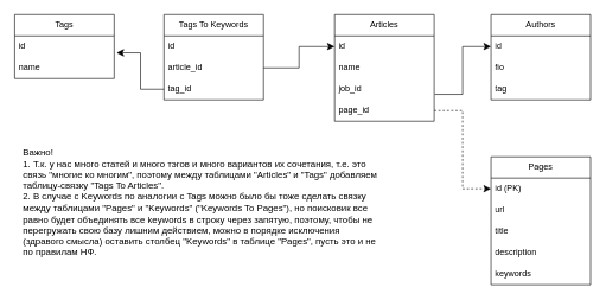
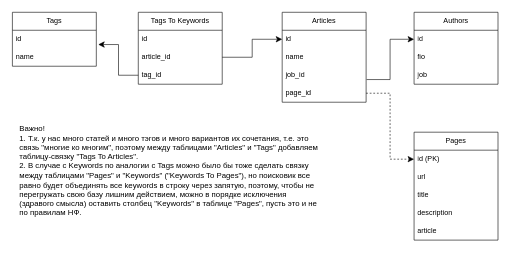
  <mxCell id="0" />
  <mxCell id="1" parent="0" />
  <mxCell id="2" value="Articles" style="swimlane;fontStyle=0;childLayout=stackLayout;horizontal=1;startSize=30;horizontalStack=0;resizeParent=1;resizeParentMax=0;resizeLast=0;collapsible=1;marginBottom=0;whiteSpace=wrap;html=1;" vertex="1" parent="1"><mxGeometry x="470" y="20" width="140" height="150" as="geometry" /></mxCell>
  <mxCell id="3" value="id" style="text;strokeColor=none;fillColor=none;align=left;verticalAlign=middle;spacingLeft=4;spacingRight=4;overflow=hidden;points=[[0,0.5],[1,0.5]];portConstraint=eastwest;rotatable=0;whiteSpace=wrap;html=1;" vertex="1" parent="2"><mxGeometry y="30" width="140" height="30" as="geometry" /></mxCell>
  <mxCell id="4" value="name" style="text;strokeColor=none;fillColor=none;align=left;verticalAlign=middle;spacingLeft=4;spacingRight=4;overflow=hidden;points=[[0,0.5],[1,0.5]];portConstraint=eastwest;rotatable=0;whiteSpace=wrap;html=1;" vertex="1" parent="2"><mxGeometry y="60" width="140" height="30" as="geometry" /></mxCell>
  <mxCell id="5" value="job_id" style="text;strokeColor=none;fillColor=none;align=left;verticalAlign=middle;spacingLeft=4;spacingRight=4;overflow=hidden;points=[[0,0.5],[1,0.5]];portConstraint=eastwest;rotatable=0;whiteSpace=wrap;html=1;" vertex="1" parent="2"><mxGeometry y="90" width="140" height="30" as="geometry" /></mxCell>
  <mxCell id="6" value="page_id" style="text;strokeColor=none;fillColor=none;align=left;verticalAlign=middle;spacingLeft=4;spacingRight=4;overflow=hidden;points=[[0,0.5],[1,0.5]];portConstraint=eastwest;rotatable=0;whiteSpace=wrap;html=1;" vertex="1" parent="2"><mxGeometry y="120" width="140" height="30" as="geometry" /></mxCell>
  <mxCell id="7" value="Authors" style="swimlane;fontStyle=0;childLayout=stackLayout;horizontal=1;startSize=30;horizontalStack=0;resizeParent=1;resizeParentMax=0;resizeLast=0;collapsible=1;marginBottom=0;whiteSpace=wrap;html=1;" vertex="1" parent="1"><mxGeometry x="690" y="20" width="140" height="120" as="geometry" /></mxCell>
  <mxCell id="8" value="id" style="text;strokeColor=none;fillColor=none;align=left;verticalAlign=middle;spacingLeft=4;spacingRight=4;overflow=hidden;points=[[0,0.5],[1,0.5]];portConstraint=eastwest;rotatable=0;whiteSpace=wrap;html=1;" vertex="1" parent="7"><mxGeometry y="30" width="140" height="30" as="geometry" /></mxCell>
  <mxCell id="9" value="fio" style="text;strokeColor=none;fillColor=none;align=left;verticalAlign=middle;spacingLeft=4;spacingRight=4;overflow=hidden;points=[[0,0.5],[1,0.5]];portConstraint=eastwest;rotatable=0;whiteSpace=wrap;html=1;" vertex="1" parent="7"><mxGeometry y="60" width="140" height="30" as="geometry" /></mxCell>
- <mxCell id="10" value="tag" style="text;strokeColor=none;fillColor=none;align=left;verticalAlign=middle;spacingLeft=4;spacingRight=4;overflow=hidden;points=[[0,0.5],[1,0.5]];portConstraint=eastwest;rotatable=0;whiteSpace=wrap;html=1;" vertex="1" parent="7"><mxGeometry y="90" width="140" height="30" as="geometry" /></mxCell>
+ <mxCell id="10" value="job" style="text;strokeColor=none;fillColor=none;align=left;verticalAlign=middle;spacingLeft=4;spacingRight=4;overflow=hidden;points=[[0,0.5],[1,0.5]];portConstraint=eastwest;rotatable=0;whiteSpace=wrap;html=1;" vertex="1" parent="7"><mxGeometry y="90" width="140" height="30" as="geometry" /></mxCell>
  <mxCell id="11" value="" style="edgeStyle=elbowEdgeStyle;elbow=horizontal;endArrow=classic;html=1;curved=0;rounded=0;endSize=8;startSize=8;fontSize=12;exitX=1.006;exitY=0.74;exitDx=0;exitDy=0;exitPerimeter=0;entryX=0;entryY=0.5;entryDx=0;entryDy=0;" edge="1" parent="1" source="5" target="8"><mxGeometry width="50" height="50" relative="1" as="geometry"><mxPoint x="620" y="130" as="sourcePoint" /><mxPoint x="680" y="70" as="targetPoint" /></mxGeometry></mxCell>
  <mxCell id="12" value="Pages" style="swimlane;fontStyle=0;childLayout=stackLayout;horizontal=1;startSize=30;horizontalStack=0;resizeParent=1;resizeParentMax=0;resizeLast=0;collapsible=1;marginBottom=0;whiteSpace=wrap;html=1;" vertex="1" parent="1"><mxGeometry x="690" y="220" width="140" height="180" as="geometry" /></mxCell>
  <mxCell id="13" value="id (PK)" style="text;strokeColor=none;fillColor=none;align=left;verticalAlign=middle;spacingLeft=4;spacingRight=4;overflow=hidden;points=[[0,0.5],[1,0.5]];portConstraint=eastwest;rotatable=0;whiteSpace=wrap;html=1;" vertex="1" parent="12"><mxGeometry y="30" width="140" height="30" as="geometry" /></mxCell>
  <mxCell id="14" value="url" style="text;strokeColor=none;fillColor=none;align=left;verticalAlign=middle;spacingLeft=4;spacingRight=4;overflow=hidden;points=[[0,0.5],[1,0.5]];portConstraint=eastwest;rotatable=0;whiteSpace=wrap;html=1;" vertex="1" parent="12"><mxGeometry y="60" width="140" height="30" as="geometry" /></mxCell>
  <mxCell id="15" value="title" style="text;strokeColor=none;fillColor=none;align=left;verticalAlign=middle;spacingLeft=4;spacingRight=4;overflow=hidden;points=[[0,0.5],[1,0.5]];portConstraint=eastwest;rotatable=0;whiteSpace=wrap;html=1;" vertex="1" parent="12"><mxGeometry y="90" width="140" height="30" as="geometry" /></mxCell>
  <mxCell id="16" value="description" style="text;strokeColor=none;fillColor=none;align=left;verticalAlign=middle;spacingLeft=4;spacingRight=4;overflow=hidden;points=[[0,0.5],[1,0.5]];portConstraint=eastwest;rotatable=0;whiteSpace=wrap;html=1;" vertex="1" parent="12"><mxGeometry y="120" width="140" height="30" as="geometry" /></mxCell>
- <mxCell id="17" value="keywords" style="text;strokeColor=none;fillColor=none;align=left;verticalAlign=middle;spacingLeft=4;spacingRight=4;overflow=hidden;points=[[0,0.5],[1,0.5]];portConstraint=eastwest;rotatable=0;whiteSpace=wrap;html=1;" vertex="1" parent="12"><mxGeometry y="150" width="140" height="30" as="geometry" /></mxCell>
+ <mxCell id="17" value="article" style="text;strokeColor=none;fillColor=none;align=left;verticalAlign=middle;spacingLeft=4;spacingRight=4;overflow=hidden;points=[[0,0.5],[1,0.5]];portConstraint=eastwest;rotatable=0;whiteSpace=wrap;html=1;" vertex="1" parent="12"><mxGeometry y="150" width="140" height="30" as="geometry" /></mxCell>
  <mxCell id="18" value="" style="edgeStyle=elbowEdgeStyle;elbow=horizontal;endArrow=classic;html=1;curved=0;rounded=0;endSize=8;startSize=8;fontSize=12;exitX=1;exitY=0.5;exitDx=0;exitDy=0;entryX=0;entryY=0.5;entryDx=0;entryDy=0;dashed=1;" edge="1" parent="1" source="6" target="13"><mxGeometry width="50" height="50" relative="1" as="geometry"><mxPoint x="611" y="187" as="sourcePoint" /><mxPoint x="690" y="120" as="targetPoint" /></mxGeometry></mxCell>
  <mxCell id="19" value="Tags" style="swimlane;fontStyle=0;childLayout=stackLayout;horizontal=1;startSize=30;horizontalStack=0;resizeParent=1;resizeParentMax=0;resizeLast=0;collapsible=1;marginBottom=0;whiteSpace=wrap;html=1;" vertex="1" parent="1"><mxGeometry x="20" y="20" width="140" height="90" as="geometry" /></mxCell>
  <mxCell id="20" value="id" style="text;strokeColor=none;fillColor=none;align=left;verticalAlign=middle;spacingLeft=4;spacingRight=4;overflow=hidden;points=[[0,0.5],[1,0.5]];portConstraint=eastwest;rotatable=0;whiteSpace=wrap;html=1;" vertex="1" parent="19"><mxGeometry y="30" width="140" height="30" as="geometry" /></mxCell>
  <mxCell id="21" value="name" style="text;strokeColor=none;fillColor=none;align=left;verticalAlign=middle;spacingLeft=4;spacingRight=4;overflow=hidden;points=[[0,0.5],[1,0.5]];portConstraint=eastwest;rotatable=0;whiteSpace=wrap;html=1;" vertex="1" parent="19"><mxGeometry y="60" width="140" height="30" as="geometry" /></mxCell>
  <mxCell id="22" value="Tags To Keywords" style="swimlane;fontStyle=0;childLayout=stackLayout;horizontal=1;startSize=30;horizontalStack=0;resizeParent=1;resizeParentMax=0;resizeLast=0;collapsible=1;marginBottom=0;whiteSpace=wrap;html=1;" vertex="1" parent="1"><mxGeometry x="230" y="20" width="140" height="120" as="geometry" /></mxCell>
  <mxCell id="23" value="id" style="text;strokeColor=none;fillColor=none;align=left;verticalAlign=middle;spacingLeft=4;spacingRight=4;overflow=hidden;points=[[0,0.5],[1,0.5]];portConstraint=eastwest;rotatable=0;whiteSpace=wrap;html=1;" vertex="1" parent="22"><mxGeometry y="30" width="140" height="30" as="geometry" /></mxCell>
  <mxCell id="24" value="article_id" style="text;strokeColor=none;fillColor=none;align=left;verticalAlign=middle;spacingLeft=4;spacingRight=4;overflow=hidden;points=[[0,0.5],[1,0.5]];portConstraint=eastwest;rotatable=0;whiteSpace=wrap;html=1;" vertex="1" parent="22"><mxGeometry y="60" width="140" height="30" as="geometry" /></mxCell>
  <mxCell id="25" value="tag_id" style="text;strokeColor=none;fillColor=none;align=left;verticalAlign=middle;spacingLeft=4;spacingRight=4;overflow=hidden;points=[[0,0.5],[1,0.5]];portConstraint=eastwest;rotatable=0;whiteSpace=wrap;html=1;" vertex="1" parent="22"><mxGeometry y="90" width="140" height="30" as="geometry" /></mxCell>
  <mxCell id="26" style="edgeStyle=none;curved=1;rounded=0;orthogonalLoop=1;jettySize=auto;html=1;exitX=0.25;exitY=0;exitDx=0;exitDy=0;fontSize=12;startSize=8;endSize=8;" edge="1" parent="1" source="22" target="22"><mxGeometry relative="1" as="geometry" /></mxCell>
  <mxCell id="27" value="" style="edgeStyle=elbowEdgeStyle;elbow=horizontal;endArrow=classic;html=1;curved=0;rounded=0;endSize=8;startSize=8;fontSize=12;exitX=1;exitY=0.5;exitDx=0;exitDy=0;entryX=0;entryY=0.5;entryDx=0;entryDy=0;" edge="1" parent="1" source="24" target="3"><mxGeometry width="50" height="50" relative="1" as="geometry"><mxPoint x="480" y="330" as="sourcePoint" /><mxPoint x="530" y="280" as="targetPoint" /><Array as="points"><mxPoint x="420" y="110" /></Array></mxGeometry></mxCell>
  <mxCell id="28" value="" style="edgeStyle=elbowEdgeStyle;elbow=horizontal;endArrow=classic;html=1;curved=0;rounded=0;endSize=8;startSize=8;fontSize=12;exitX=0;exitY=0.5;exitDx=0;exitDy=0;entryX=1.023;entryY=0.793;entryDx=0;entryDy=0;entryPerimeter=0;" edge="1" parent="1" source="25" target="20"><mxGeometry width="50" height="50" relative="1" as="geometry"><mxPoint x="160" y="230" as="sourcePoint" /><mxPoint x="210" y="180" as="targetPoint" /></mxGeometry></mxCell>
  <mxCell id="29" value="Важно!&lt;div&gt;1. Т.к. у нас много статей и много тэгов и много вариантов их сочетания, т.е. это связь &quot;многие ко многим&quot;, поэтому между таблицами &quot;Articles&quot; и &quot;Tags&quot; добавляем таблицу-связку &quot;Tags To Articles&quot;.&lt;/div&gt;&lt;div&gt;2. В случае с Keywords по аналогии с Tags можно было бы тоже сделать связку между таблицами &quot;Pages&quot; и &quot;Keywords&quot; (&quot;Keywords To Pages&quot;), но поисковик все равно будет объединять все keywords в строку через запятую, поэтому, чтобы не перегружать свою базу лишним действием, можно в порядке исключения (здравого смысла) оставить столбец &quot;Keywords&quot; в таблице &quot;Pages&quot;, пусть это и не по правилам НФ.&lt;/div&gt;" style="text;strokeColor=none;fillColor=none;html=1;align=left;verticalAlign=top;whiteSpace=wrap;rounded=0;fontSize=13;" vertex="1" parent="1"><mxGeometry x="30" y="200" width="500" height="120" as="geometry" /></mxCell>
